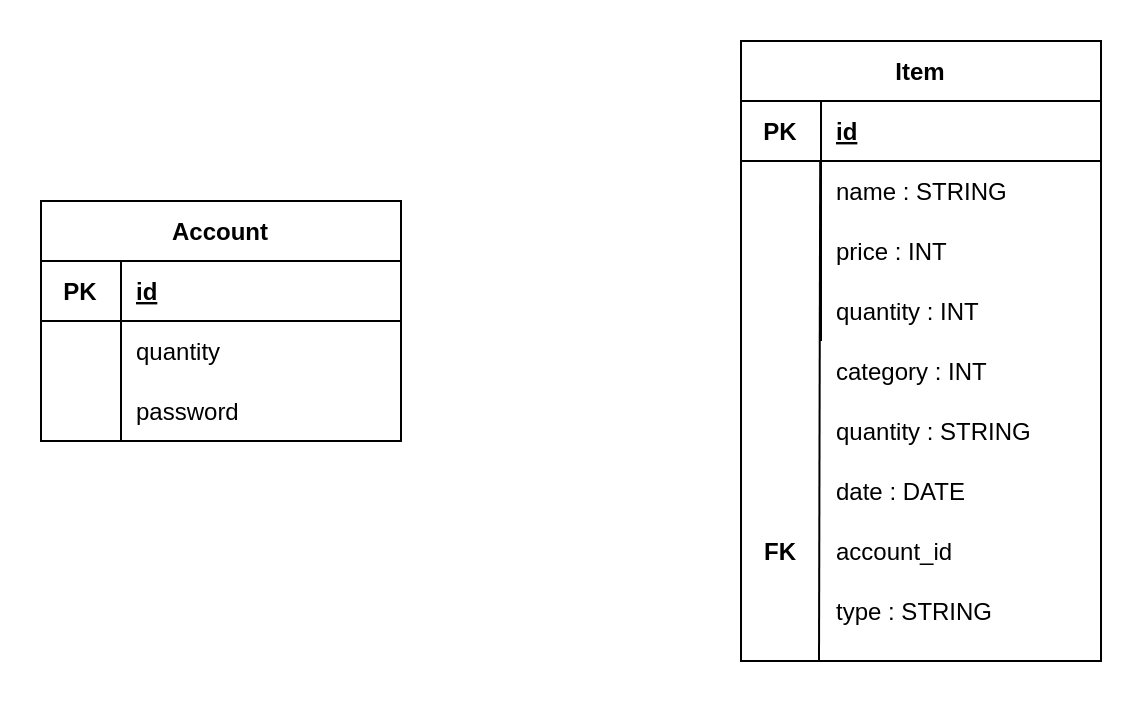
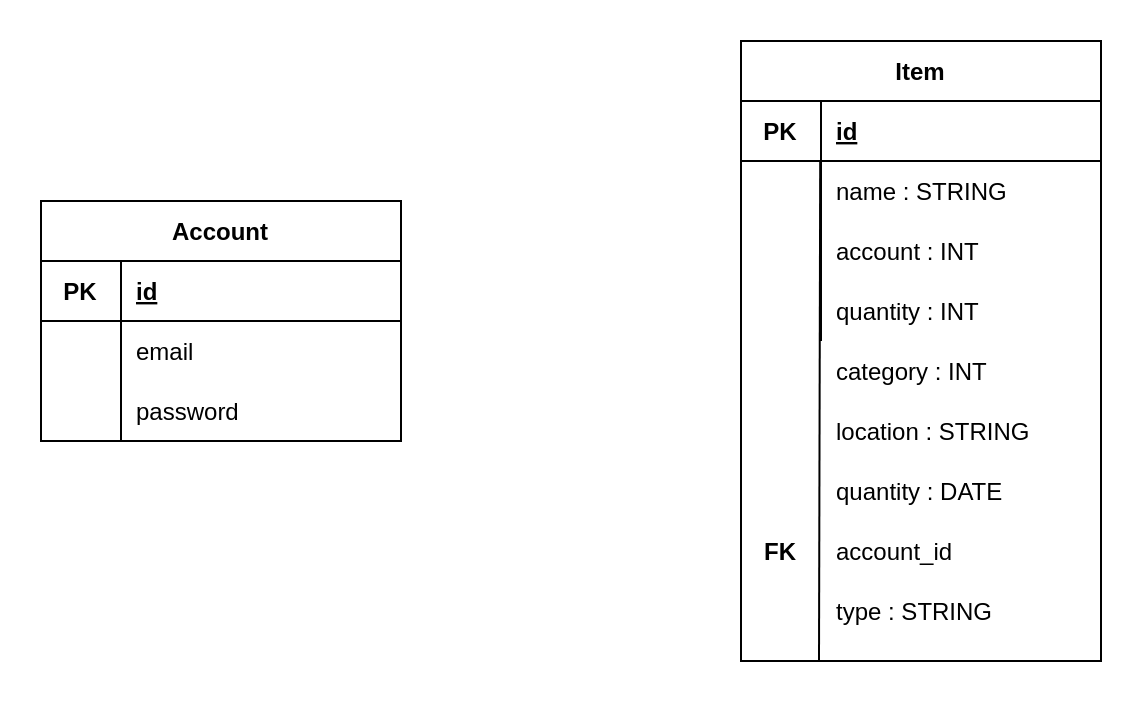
  <mxCell id="0" />
  <mxCell id="1" parent="0" />
  <mxCell id="2" value="Item" style="shape=table;startSize=30;container=1;collapsible=1;childLayout=tableLayout;fixedRows=1;rowLines=0;fontStyle=1;align=center;resizeLast=1;rounded=0;labelBackgroundColor=none;" vertex="1" parent="1"><mxGeometry x="370" y="20" width="180" height="310" as="geometry" /></mxCell>
  <mxCell id="3" value="" style="shape=tableRow;horizontal=0;startSize=0;swimlaneHead=0;swimlaneBody=0;fillColor=none;collapsible=0;dropTarget=0;points=[[0,0.5],[1,0.5]];portConstraint=eastwest;top=0;left=0;right=0;bottom=1;rounded=0;labelBackgroundColor=none;" vertex="1" parent="2"><mxGeometry y="30" width="180" height="30" as="geometry" /></mxCell>
  <mxCell id="4" value="PK" style="shape=partialRectangle;connectable=0;fillColor=none;top=0;left=0;bottom=0;right=0;fontStyle=1;overflow=hidden;rounded=0;labelBackgroundColor=none;" vertex="1" parent="3"><mxGeometry width="40" height="30" as="geometry"><mxRectangle width="40" height="30" as="alternateBounds" /></mxGeometry></mxCell>
  <mxCell id="5" value="id" style="shape=partialRectangle;connectable=0;fillColor=none;top=0;left=0;bottom=0;right=0;align=left;spacingLeft=6;fontStyle=5;overflow=hidden;rounded=0;labelBackgroundColor=none;" vertex="1" parent="3"><mxGeometry x="40" width="140" height="30" as="geometry"><mxRectangle width="140" height="30" as="alternateBounds" /></mxGeometry></mxCell>
  <mxCell id="6" value="" style="shape=tableRow;horizontal=0;startSize=0;swimlaneHead=0;swimlaneBody=0;fillColor=none;collapsible=0;dropTarget=0;points=[[0,0.5],[1,0.5]];portConstraint=eastwest;top=0;left=0;right=0;bottom=0;rounded=0;labelBackgroundColor=none;" vertex="1" parent="2"><mxGeometry y="60" width="180" height="30" as="geometry" /></mxCell>
  <mxCell id="7" value="" style="shape=partialRectangle;connectable=0;fillColor=none;top=0;left=0;bottom=0;right=0;editable=1;overflow=hidden;rounded=0;labelBackgroundColor=none;" vertex="1" parent="6"><mxGeometry width="40" height="30" as="geometry"><mxRectangle width="40" height="30" as="alternateBounds" /></mxGeometry></mxCell>
  <mxCell id="8" value="name : STRING" style="shape=partialRectangle;connectable=0;fillColor=none;top=0;left=0;bottom=0;right=0;align=left;spacingLeft=6;overflow=hidden;rounded=0;labelBackgroundColor=none;" vertex="1" parent="6"><mxGeometry x="40" width="140" height="30" as="geometry"><mxRectangle width="140" height="30" as="alternateBounds" /></mxGeometry></mxCell>
  <mxCell id="9" value="" style="shape=tableRow;horizontal=0;startSize=0;swimlaneHead=0;swimlaneBody=0;fillColor=none;collapsible=0;dropTarget=0;points=[[0,0.5],[1,0.5]];portConstraint=eastwest;top=0;left=0;right=0;bottom=0;rounded=0;labelBackgroundColor=none;" vertex="1" parent="2"><mxGeometry y="90" width="180" height="30" as="geometry" /></mxCell>
  <mxCell id="10" value="" style="shape=partialRectangle;connectable=0;fillColor=none;top=0;left=0;bottom=0;right=0;editable=1;overflow=hidden;rounded=0;labelBackgroundColor=none;" vertex="1" parent="9"><mxGeometry width="40" height="30" as="geometry"><mxRectangle width="40" height="30" as="alternateBounds" /></mxGeometry></mxCell>
- <mxCell id="11" value="price : INT" style="shape=partialRectangle;connectable=0;fillColor=none;top=0;left=0;bottom=0;right=0;align=left;spacingLeft=6;overflow=hidden;rounded=0;labelBackgroundColor=none;" vertex="1" parent="9"><mxGeometry x="40" width="140" height="30" as="geometry"><mxRectangle width="140" height="30" as="alternateBounds" /></mxGeometry></mxCell>
+ <mxCell id="11" value="account : INT" style="shape=partialRectangle;connectable=0;fillColor=none;top=0;left=0;bottom=0;right=0;align=left;spacingLeft=6;overflow=hidden;rounded=0;labelBackgroundColor=none;" vertex="1" parent="9"><mxGeometry x="40" width="140" height="30" as="geometry"><mxRectangle width="140" height="30" as="alternateBounds" /></mxGeometry></mxCell>
  <mxCell id="12" value="" style="shape=tableRow;horizontal=0;startSize=0;swimlaneHead=0;swimlaneBody=0;fillColor=none;collapsible=0;dropTarget=0;points=[[0,0.5],[1,0.5]];portConstraint=eastwest;top=0;left=0;right=0;bottom=0;rounded=0;labelBackgroundColor=none;" vertex="1" parent="2"><mxGeometry y="120" width="180" height="30" as="geometry" /></mxCell>
  <mxCell id="13" value="" style="shape=partialRectangle;connectable=0;fillColor=none;top=0;left=0;bottom=0;right=0;editable=1;overflow=hidden;rounded=0;labelBackgroundColor=none;" vertex="1" parent="12"><mxGeometry width="40" height="30" as="geometry"><mxRectangle width="40" height="30" as="alternateBounds" /></mxGeometry></mxCell>
  <mxCell id="14" value="quantity : INT" style="shape=partialRectangle;connectable=0;fillColor=none;top=0;left=0;bottom=0;right=0;align=left;spacingLeft=6;overflow=hidden;rounded=0;labelBackgroundColor=none;" vertex="1" parent="12"><mxGeometry x="40" width="140" height="30" as="geometry"><mxRectangle width="140" height="30" as="alternateBounds" /></mxGeometry></mxCell>
  <mxCell id="15" value="" style="endArrow=none;html=1;exitX=0.22;exitY=-0.009;exitDx=0;exitDy=0;exitPerimeter=0;" edge="1" parent="2" source="6"><mxGeometry width="50" height="50" relative="1" as="geometry"><mxPoint x="90" y="40" as="sourcePoint" /><mxPoint x="39" y="310" as="targetPoint" /></mxGeometry></mxCell>
  <mxCell id="16" value="" style="shape=tableRow;horizontal=0;startSize=0;swimlaneHead=0;swimlaneBody=0;fillColor=none;collapsible=0;dropTarget=0;points=[[0,0.5],[1,0.5]];portConstraint=eastwest;top=0;left=0;right=0;bottom=0;rounded=0;labelBackgroundColor=none;" vertex="1" parent="1"><mxGeometry x="370" y="170" width="180" height="30" as="geometry" /></mxCell>
  <mxCell id="17" value="" style="shape=partialRectangle;connectable=0;fillColor=none;top=0;left=0;bottom=0;right=0;editable=1;overflow=hidden;rounded=0;labelBackgroundColor=none;" vertex="1" parent="16"><mxGeometry width="30" height="30" as="geometry"><mxRectangle width="30" height="30" as="alternateBounds" /></mxGeometry></mxCell>
  <mxCell id="18" value="Account" style="shape=table;startSize=30;container=1;collapsible=1;childLayout=tableLayout;fixedRows=1;rowLines=0;fontStyle=1;align=center;resizeLast=1;rounded=0;labelBackgroundColor=none;" vertex="1" parent="1"><mxGeometry x="20" y="100" width="180" height="120" as="geometry" /></mxCell>
  <mxCell id="19" value="" style="shape=tableRow;horizontal=0;startSize=0;swimlaneHead=0;swimlaneBody=0;fillColor=none;collapsible=0;dropTarget=0;points=[[0,0.5],[1,0.5]];portConstraint=eastwest;top=0;left=0;right=0;bottom=1;rounded=0;labelBackgroundColor=none;" vertex="1" parent="18"><mxGeometry y="30" width="180" height="30" as="geometry" /></mxCell>
  <mxCell id="20" value="PK" style="shape=partialRectangle;connectable=0;fillColor=none;top=0;left=0;bottom=0;right=0;fontStyle=1;overflow=hidden;rounded=0;labelBackgroundColor=none;" vertex="1" parent="19"><mxGeometry width="40" height="30" as="geometry"><mxRectangle width="40" height="30" as="alternateBounds" /></mxGeometry></mxCell>
  <mxCell id="21" value="id" style="shape=partialRectangle;connectable=0;fillColor=none;top=0;left=0;bottom=0;right=0;align=left;spacingLeft=6;fontStyle=5;overflow=hidden;rounded=0;labelBackgroundColor=none;" vertex="1" parent="19"><mxGeometry x="40" width="140" height="30" as="geometry"><mxRectangle width="140" height="30" as="alternateBounds" /></mxGeometry></mxCell>
  <mxCell id="22" value="" style="shape=tableRow;horizontal=0;startSize=0;swimlaneHead=0;swimlaneBody=0;fillColor=none;collapsible=0;dropTarget=0;points=[[0,0.5],[1,0.5]];portConstraint=eastwest;top=0;left=0;right=0;bottom=0;rounded=0;labelBackgroundColor=none;" vertex="1" parent="18"><mxGeometry y="60" width="180" height="30" as="geometry" /></mxCell>
  <mxCell id="23" value="" style="shape=partialRectangle;connectable=0;fillColor=none;top=0;left=0;bottom=0;right=0;editable=1;overflow=hidden;rounded=0;labelBackgroundColor=none;" vertex="1" parent="22"><mxGeometry width="40" height="30" as="geometry"><mxRectangle width="40" height="30" as="alternateBounds" /></mxGeometry></mxCell>
- <mxCell id="24" value="quantity" style="shape=partialRectangle;connectable=0;fillColor=none;top=0;left=0;bottom=0;right=0;align=left;spacingLeft=6;overflow=hidden;rounded=0;labelBackgroundColor=none;" vertex="1" parent="22"><mxGeometry x="40" width="140" height="30" as="geometry"><mxRectangle width="140" height="30" as="alternateBounds" /></mxGeometry></mxCell>
+ <mxCell id="24" value="email" style="shape=partialRectangle;connectable=0;fillColor=none;top=0;left=0;bottom=0;right=0;align=left;spacingLeft=6;overflow=hidden;rounded=0;labelBackgroundColor=none;" vertex="1" parent="22"><mxGeometry x="40" width="140" height="30" as="geometry"><mxRectangle width="140" height="30" as="alternateBounds" /></mxGeometry></mxCell>
  <mxCell id="25" value="" style="shape=tableRow;horizontal=0;startSize=0;swimlaneHead=0;swimlaneBody=0;fillColor=none;collapsible=0;dropTarget=0;points=[[0,0.5],[1,0.5]];portConstraint=eastwest;top=0;left=0;right=0;bottom=0;rounded=0;labelBackgroundColor=none;" vertex="1" parent="18"><mxGeometry y="90" width="180" height="30" as="geometry" /></mxCell>
  <mxCell id="26" value="" style="shape=partialRectangle;connectable=0;fillColor=none;top=0;left=0;bottom=0;right=0;editable=1;overflow=hidden;rounded=0;labelBackgroundColor=none;" vertex="1" parent="25"><mxGeometry width="40" height="30" as="geometry"><mxRectangle width="40" height="30" as="alternateBounds" /></mxGeometry></mxCell>
  <mxCell id="27" value="password" style="shape=partialRectangle;connectable=0;fillColor=none;top=0;left=0;bottom=0;right=0;align=left;spacingLeft=6;overflow=hidden;rounded=0;labelBackgroundColor=none;" vertex="1" parent="25"><mxGeometry x="40" width="140" height="30" as="geometry"><mxRectangle width="140" height="30" as="alternateBounds" /></mxGeometry></mxCell>
  <mxCell id="28" value="" style="shape=tableRow;horizontal=0;startSize=0;swimlaneHead=0;swimlaneBody=0;fillColor=none;collapsible=0;dropTarget=0;points=[[0,0.5],[1,0.5]];portConstraint=eastwest;top=0;left=0;right=0;bottom=0;rounded=0;labelBackgroundColor=none;" vertex="1" parent="1"><mxGeometry x="370" y="170" width="180" height="30" as="geometry" /></mxCell>
  <mxCell id="29" value="" style="shape=partialRectangle;connectable=0;fillColor=none;top=0;left=0;bottom=0;right=0;editable=1;overflow=hidden;rounded=0;labelBackgroundColor=none;" vertex="1" parent="28"><mxGeometry width="40" height="30" as="geometry"><mxRectangle width="40" height="30" as="alternateBounds" /></mxGeometry></mxCell>
  <mxCell id="30" value="category : INT" style="shape=partialRectangle;connectable=0;fillColor=none;top=0;left=0;bottom=0;right=0;align=left;spacingLeft=6;overflow=hidden;rounded=0;labelBackgroundColor=none;" vertex="1" parent="28"><mxGeometry x="40" width="140" height="30" as="geometry"><mxRectangle width="140" height="30" as="alternateBounds" /></mxGeometry></mxCell>
  <mxCell id="31" value="" style="shape=tableRow;horizontal=0;startSize=0;swimlaneHead=0;swimlaneBody=0;fillColor=none;collapsible=0;dropTarget=0;points=[[0,0.5],[1,0.5]];portConstraint=eastwest;top=0;left=0;right=0;bottom=0;rounded=0;labelBackgroundColor=none;" vertex="1" parent="1"><mxGeometry x="370" y="200" width="180" height="30" as="geometry" /></mxCell>
  <mxCell id="32" value="" style="shape=partialRectangle;connectable=0;fillColor=none;top=0;left=0;bottom=0;right=0;editable=1;overflow=hidden;rounded=0;labelBackgroundColor=none;" vertex="1" parent="31"><mxGeometry width="40" height="30" as="geometry"><mxRectangle width="40" height="30" as="alternateBounds" /></mxGeometry></mxCell>
- <mxCell id="33" value="quantity : STRING" style="shape=partialRectangle;connectable=0;fillColor=none;top=0;left=0;bottom=0;right=0;align=left;spacingLeft=6;overflow=hidden;rounded=0;labelBackgroundColor=none;" vertex="1" parent="31"><mxGeometry x="40" width="140" height="30" as="geometry"><mxRectangle width="140" height="30" as="alternateBounds" /></mxGeometry></mxCell>
+ <mxCell id="33" value="location : STRING" style="shape=partialRectangle;connectable=0;fillColor=none;top=0;left=0;bottom=0;right=0;align=left;spacingLeft=6;overflow=hidden;rounded=0;labelBackgroundColor=none;" vertex="1" parent="31"><mxGeometry x="40" width="140" height="30" as="geometry"><mxRectangle width="140" height="30" as="alternateBounds" /></mxGeometry></mxCell>
  <mxCell id="34" value="" style="shape=tableRow;horizontal=0;startSize=0;swimlaneHead=0;swimlaneBody=0;fillColor=none;collapsible=0;dropTarget=0;points=[[0,0.5],[1,0.5]];portConstraint=eastwest;top=0;left=0;right=0;bottom=0;rounded=0;labelBackgroundColor=none;" vertex="1" parent="1"><mxGeometry x="370" y="230" width="180" height="30" as="geometry" /></mxCell>
  <mxCell id="35" value="" style="shape=partialRectangle;connectable=0;fillColor=none;top=0;left=0;bottom=0;right=0;editable=1;overflow=hidden;rounded=0;labelBackgroundColor=none;" vertex="1" parent="34"><mxGeometry width="40" height="30" as="geometry"><mxRectangle width="40" height="30" as="alternateBounds" /></mxGeometry></mxCell>
- <mxCell id="36" value="date : DATE" style="shape=partialRectangle;connectable=0;fillColor=none;top=0;left=0;bottom=0;right=0;align=left;spacingLeft=6;overflow=hidden;rounded=0;labelBackgroundColor=none;" vertex="1" parent="34"><mxGeometry x="40" width="140" height="30" as="geometry"><mxRectangle width="140" height="30" as="alternateBounds" /></mxGeometry></mxCell>
+ <mxCell id="36" value="quantity : DATE" style="shape=partialRectangle;connectable=0;fillColor=none;top=0;left=0;bottom=0;right=0;align=left;spacingLeft=6;overflow=hidden;rounded=0;labelBackgroundColor=none;" vertex="1" parent="34"><mxGeometry x="40" width="140" height="30" as="geometry"><mxRectangle width="140" height="30" as="alternateBounds" /></mxGeometry></mxCell>
  <mxCell id="37" value="" style="shape=tableRow;horizontal=0;startSize=0;swimlaneHead=0;swimlaneBody=0;fillColor=none;collapsible=0;dropTarget=0;points=[[0,0.5],[1,0.5]];portConstraint=eastwest;top=0;left=0;right=0;bottom=0;rounded=0;labelBackgroundColor=none;" vertex="1" parent="1"><mxGeometry x="370" y="260" width="180" height="30" as="geometry" /></mxCell>
  <mxCell id="38" value="FK" style="shape=partialRectangle;connectable=0;fillColor=none;top=0;left=0;bottom=0;right=0;editable=1;overflow=hidden;rounded=0;labelBackgroundColor=none;fontStyle=1" vertex="1" parent="37"><mxGeometry width="40" height="30" as="geometry"><mxRectangle width="40" height="30" as="alternateBounds" /></mxGeometry></mxCell>
  <mxCell id="39" value="account_id" style="shape=partialRectangle;connectable=0;fillColor=none;top=0;left=0;bottom=0;right=0;align=left;spacingLeft=6;overflow=hidden;rounded=0;labelBackgroundColor=none;" vertex="1" parent="37"><mxGeometry x="40" width="140" height="30" as="geometry"><mxRectangle width="140" height="30" as="alternateBounds" /></mxGeometry></mxCell>
  <mxCell id="40" value="" style="shape=tableRow;horizontal=0;startSize=0;swimlaneHead=0;swimlaneBody=0;fillColor=none;collapsible=0;dropTarget=0;points=[[0,0.5],[1,0.5]];portConstraint=eastwest;top=0;left=0;right=0;bottom=0;rounded=0;labelBackgroundColor=none;" vertex="1" parent="1"><mxGeometry x="370" y="290" width="180" height="30" as="geometry" /></mxCell>
  <mxCell id="41" value="" style="shape=partialRectangle;connectable=0;fillColor=none;top=0;left=0;bottom=0;right=0;editable=1;overflow=hidden;rounded=0;labelBackgroundColor=none;" vertex="1" parent="40"><mxGeometry width="40" height="30" as="geometry"><mxRectangle width="40" height="30" as="alternateBounds" /></mxGeometry></mxCell>
  <mxCell id="42" value="type : STRING" style="shape=partialRectangle;connectable=0;fillColor=none;top=0;left=0;bottom=0;right=0;align=left;spacingLeft=6;overflow=hidden;rounded=0;labelBackgroundColor=none;" vertex="1" parent="40"><mxGeometry x="40" width="140" height="30" as="geometry"><mxRectangle width="140" height="30" as="alternateBounds" /></mxGeometry></mxCell>
